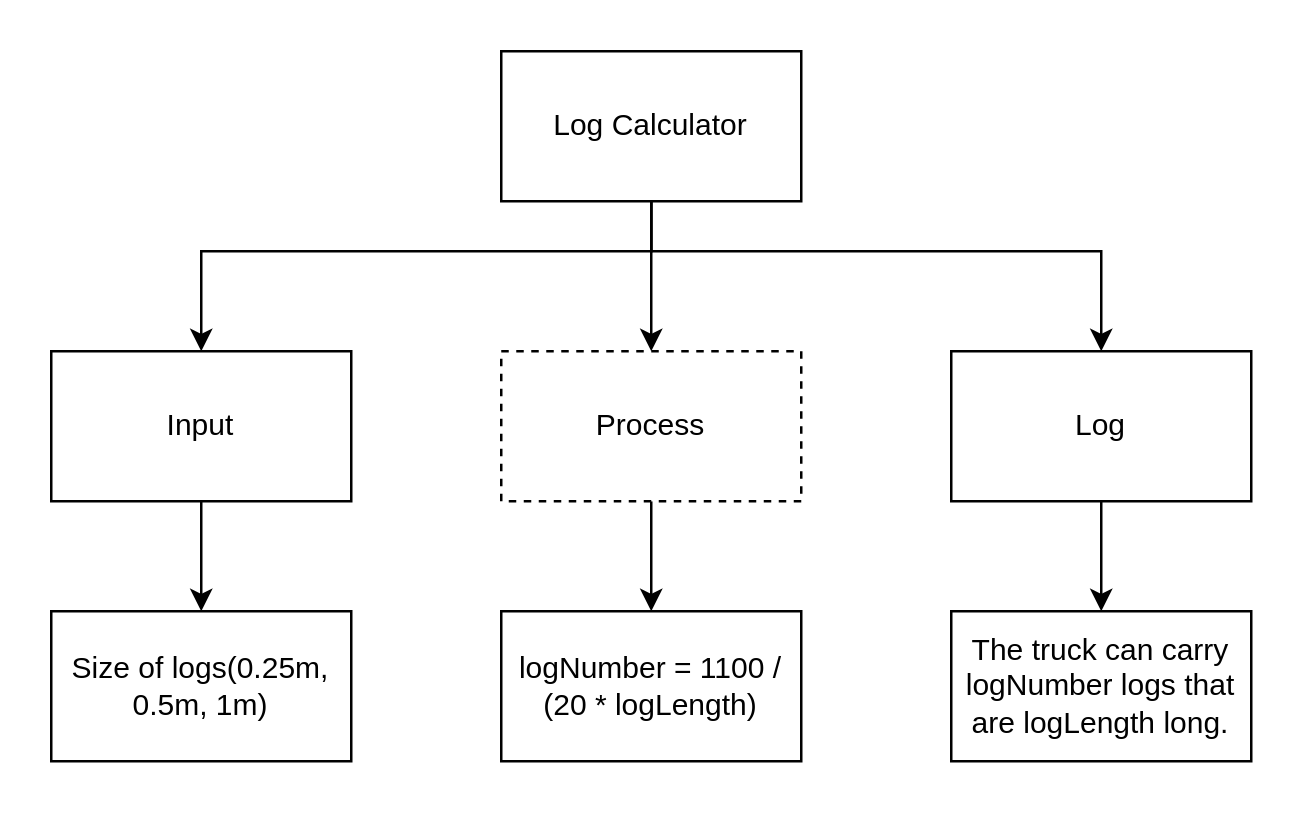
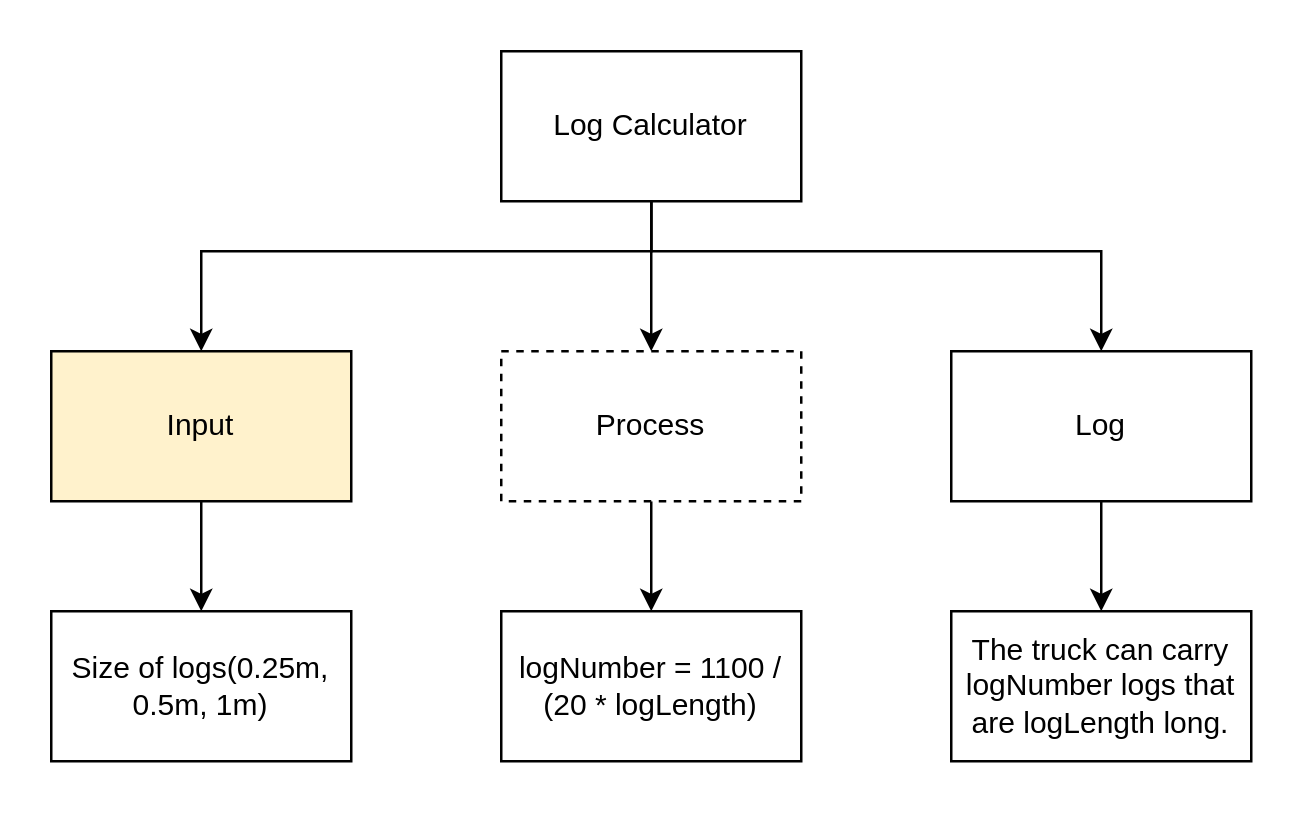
  <mxCell id="0" />
  <mxCell id="1" parent="0" />
  <mxCell id="2" style="edgeStyle=orthogonalEdgeStyle;html=1;rounded=0;" edge="1" parent="1" source="5" target="7"><mxGeometry relative="1" as="geometry" /></mxCell>
  <mxCell id="3" style="edgeStyle=orthogonalEdgeStyle;rounded=0;html=1;" edge="1" parent="1" source="5" target="9"><mxGeometry relative="1" as="geometry"><Array as="points"><mxPoint x="260" y="100" /><mxPoint x="440" y="100" /></Array></mxGeometry></mxCell>
  <mxCell id="4" style="edgeStyle=orthogonalEdgeStyle;rounded=0;html=1;" edge="1" parent="1" source="5" target="11"><mxGeometry relative="1" as="geometry"><Array as="points"><mxPoint x="260" y="100" /><mxPoint x="80" y="100" /></Array></mxGeometry></mxCell>
  <mxCell id="5" value="Log Calculator" style="rounded=0;whiteSpace=wrap;html=1;" vertex="1" parent="1"><mxGeometry x="200" y="20" width="120" height="60" as="geometry" /></mxCell>
  <mxCell id="6" style="edgeStyle=orthogonalEdgeStyle;shape=connector;rounded=0;html=1;exitX=0.5;exitY=1;exitDx=0;exitDy=0;entryX=0.5;entryY=0;entryDx=0;entryDy=0;labelBackgroundColor=default;strokeColor=default;fontFamily=Helvetica;fontSize=11;fontColor=default;endArrow=classic;" edge="1" parent="1" source="7" target="13"><mxGeometry relative="1" as="geometry" /></mxCell>
  <mxCell id="7" value="Process" style="rounded=0;whiteSpace=wrap;html=1;dashed=1;" vertex="1" parent="1"><mxGeometry x="200" y="140" width="120" height="60" as="geometry" /></mxCell>
  <mxCell id="8" style="edgeStyle=orthogonalEdgeStyle;shape=connector;rounded=0;html=1;entryX=0.5;entryY=0;entryDx=0;entryDy=0;labelBackgroundColor=default;strokeColor=default;fontFamily=Helvetica;fontSize=11;fontColor=default;endArrow=classic;" edge="1" parent="1" source="9" target="14"><mxGeometry relative="1" as="geometry" /></mxCell>
  <mxCell id="9" value="Log" style="rounded=0;whiteSpace=wrap;html=1;" vertex="1" parent="1"><mxGeometry x="380" y="140" width="120" height="60" as="geometry" /></mxCell>
  <mxCell id="10" style="edgeStyle=orthogonalEdgeStyle;html=1;entryX=0.5;entryY=0;entryDx=0;entryDy=0;rounded=0;" edge="1" parent="1" source="11" target="12"><mxGeometry relative="1" as="geometry" /></mxCell>
- <mxCell id="11" value="Input" style="rounded=0;whiteSpace=wrap;html=1;" vertex="1" parent="1"><mxGeometry x="20" y="140" width="120" height="60" as="geometry" /></mxCell>
+ <mxCell id="11" value="Input" style="rounded=0;whiteSpace=wrap;html=1;fillColor=#fff2cc;" vertex="1" parent="1"><mxGeometry x="20" y="140" width="120" height="60" as="geometry" /></mxCell>
  <mxCell id="12" value="Size of logs(0.25m, 0.5m, 1m)" style="rounded=0;whiteSpace=wrap;html=1;" vertex="1" parent="1"><mxGeometry x="20" y="244" width="120" height="60" as="geometry" /></mxCell>
  <mxCell id="13" value="logNumber = 1100 / (20 * logLength)" style="rounded=0;whiteSpace=wrap;html=1;" vertex="1" parent="1"><mxGeometry x="200" y="244" width="120" height="60" as="geometry" /></mxCell>
  <mxCell id="14" value="The truck can carry logNumber logs that are logLength long." style="rounded=0;whiteSpace=wrap;html=1;" vertex="1" parent="1"><mxGeometry x="380" y="244" width="120" height="60" as="geometry" /></mxCell>
